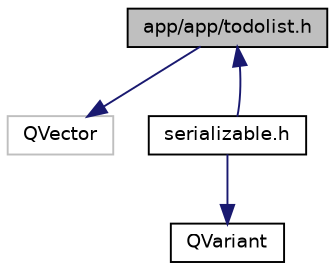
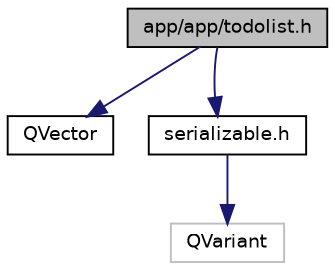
  digraph {
    node [color=black fillcolor=white fontname=Helvetica fontsize=10 shape=record style=filled]
    edge [color=midnightblue fontname=Helvetica fontsize=10 labelfontname=Helvetica labelfontsize=10 style=solid]
    n1 [fillcolor=grey75 fontcolor=black height=0.2 label="app/app/todolist.h" width=0.4]
-   n2 [color=grey75 height=0.2 label=QVector width=0.4]
+   n2 [height=0.2 label=QVector width=0.4]
    n3 [height=0.2 label="serializable.h" width=0.4]
-   n4 [height=0.2 label=QVariant width=0.4]
+   n4 [color=grey75 height=0.2 label=QVariant width=0.4]
    n1 -> n2
-   n3 -> n1
+   n1 -> n3
    n3 -> n4
  }
